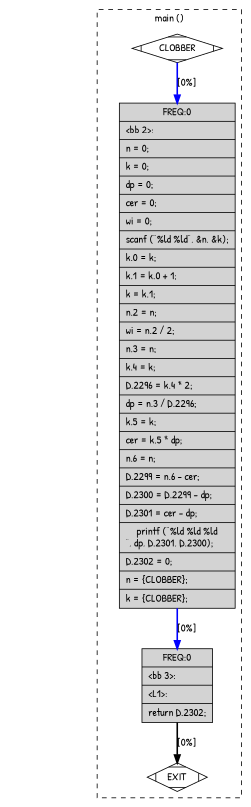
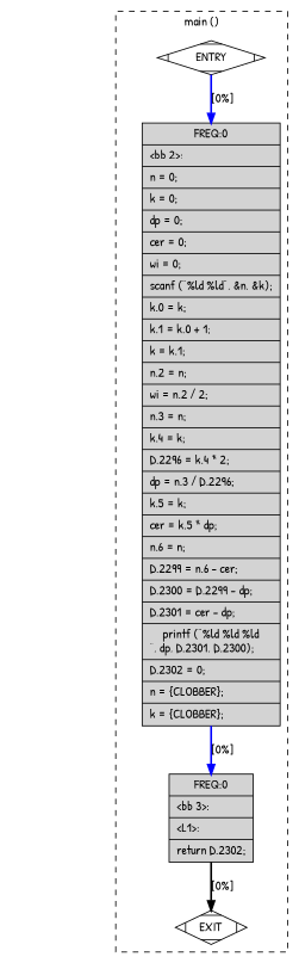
  digraph {
    fontname="Patrick Hand"
    node [fillcolor=white shape=Mdiamond style=filled fontname="Patrick Hand"]
    edge [constraint=true headport=n style="solid,bold" tailport=s fontname="Patrick Hand" color=blue weight=100]
-   n1 [label=CLOBBER]
+   n1 [label=ENTRY]
    n2 [label=EXIT]
    n3 [fillcolor=lightgrey label="{ FREQ:0 |\<bb\ 2\>:\l|n\ =\ 0;\l|k\ =\ 0;\l|dp\ =\ 0;\l|cer\ =\ 0;\l|wi\ =\ 0;\l|scanf\ (\"%ld\ %ld\",\ &n,\ &k);\l|k.0\ =\ k;\l|k.1\ =\ k.0\ +\ 1;\l|k\ =\ k.1;\l|n.2\ =\ n;\l|wi\ =\ n.2\ /\ 2;\l|n.3\ =\ n;\l|k.4\ =\ k;\l|D.2296\ =\ k.4\ *\ 2;\l|dp\ =\ n.3\ /\ D.2296;\l|k.5\ =\ k;\l|cer\ =\ k.5\ *\ dp;\l|n.6\ =\ n;\l|D.2299\ =\ n.6\ -\ cer;\l|D.2300\ =\ D.2299\ -\ dp;\l|D.2301\ =\ cer\ -\ dp;\l|printf\ (\"%ld\ %ld\ %ld\n\",\ dp,\ D.2301,\ D.2300);\l|D.2302\ =\ 0;\l|n\ =\ \{CLOBBER\};\l|k\ =\ \{CLOBBER\};\l}" shape=record]
    n4 [fillcolor=lightgrey label="{ FREQ:0 |\<bb\ 3\>:\l|\<L1\>:\l|return\ D.2302;\l}" shape=record]
    subgraph cluster_1 {
      color=black
      label="main ()"
      style=dashed
      n1
      n2
      n3
      n4
    }
    n1 -> n2 [style=invis color="" weight=""]
    n1 -> n3 [label="[0%]"]
    n3 -> n4 [label="[0%]"]
    n4 -> n2 [color=black label="[0%]" weight=10]
  }
